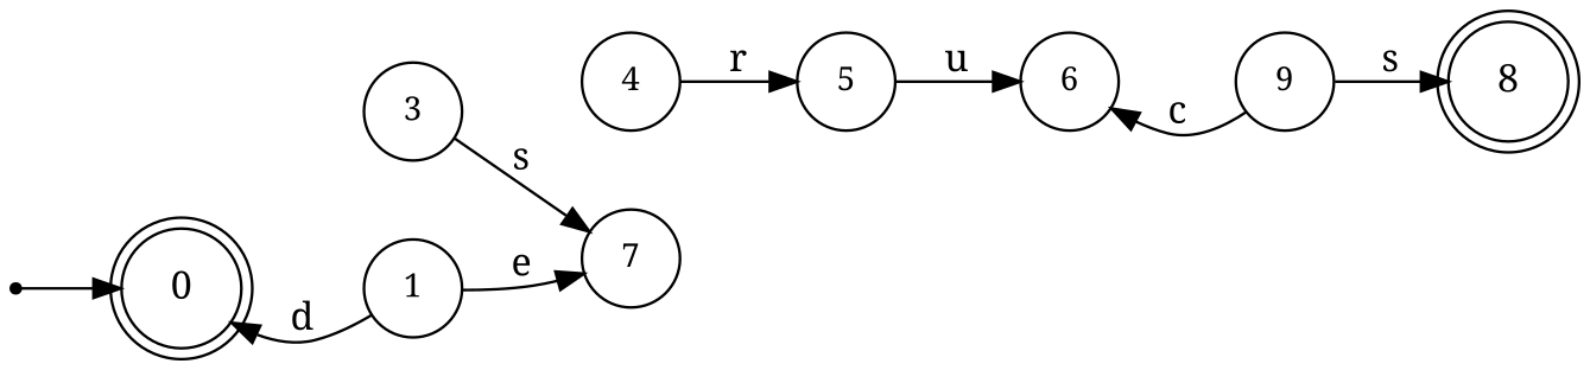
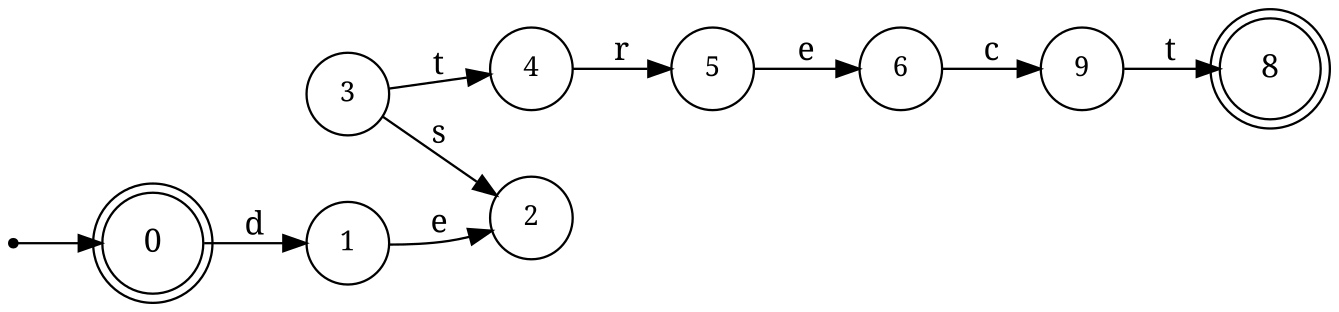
  digraph {
    fontname="Noto Serif"
    rankdir=LR
    node [fontname="Noto Serif" fontsize=12 shape=circle]
    edge [fontname="Noto Serif"]
    n1 [fontsize=14 label=0 shape=doublecircle]
    n2 [label=1]
-   n3 [label=7]
+   n3 [label=2]
    n4 [label=3]
    n5 [label=4]
    n6 [label=5]
    n7 [label=6]
    n8 [label=9]
    n9 [fontsize=14 label=8 shape=doublecircle]
    n10 [fontsize=14 label=8 shape=point]
-   n2 -> n1 [label=d]
+   n1 -> n2 [label=d]
    n2 -> n3 [label=e]
    n4 -> n3 [label=s]
+   n4 -> n5 [label=t]
    n5 -> n6 [label=r]
-   n6 -> n7 [label=u]
-   n8 -> n7 [label=c]
-   n8 -> n9 [label=s]
+   n6 -> n7 [label=e]
+   n7 -> n8 [label=c]
+   n8 -> n9 [label=t]
    n10 -> n1
  }
